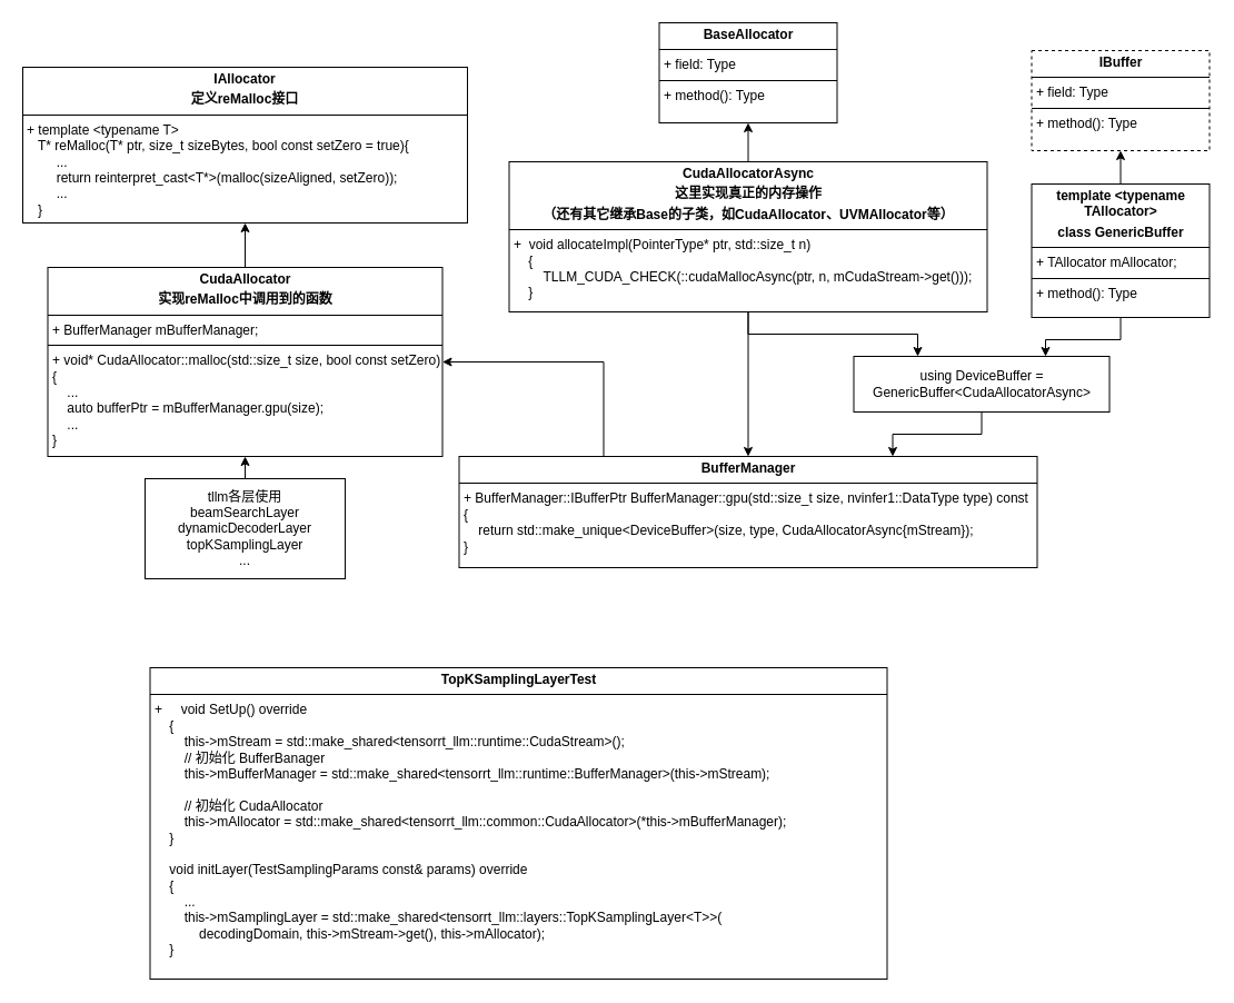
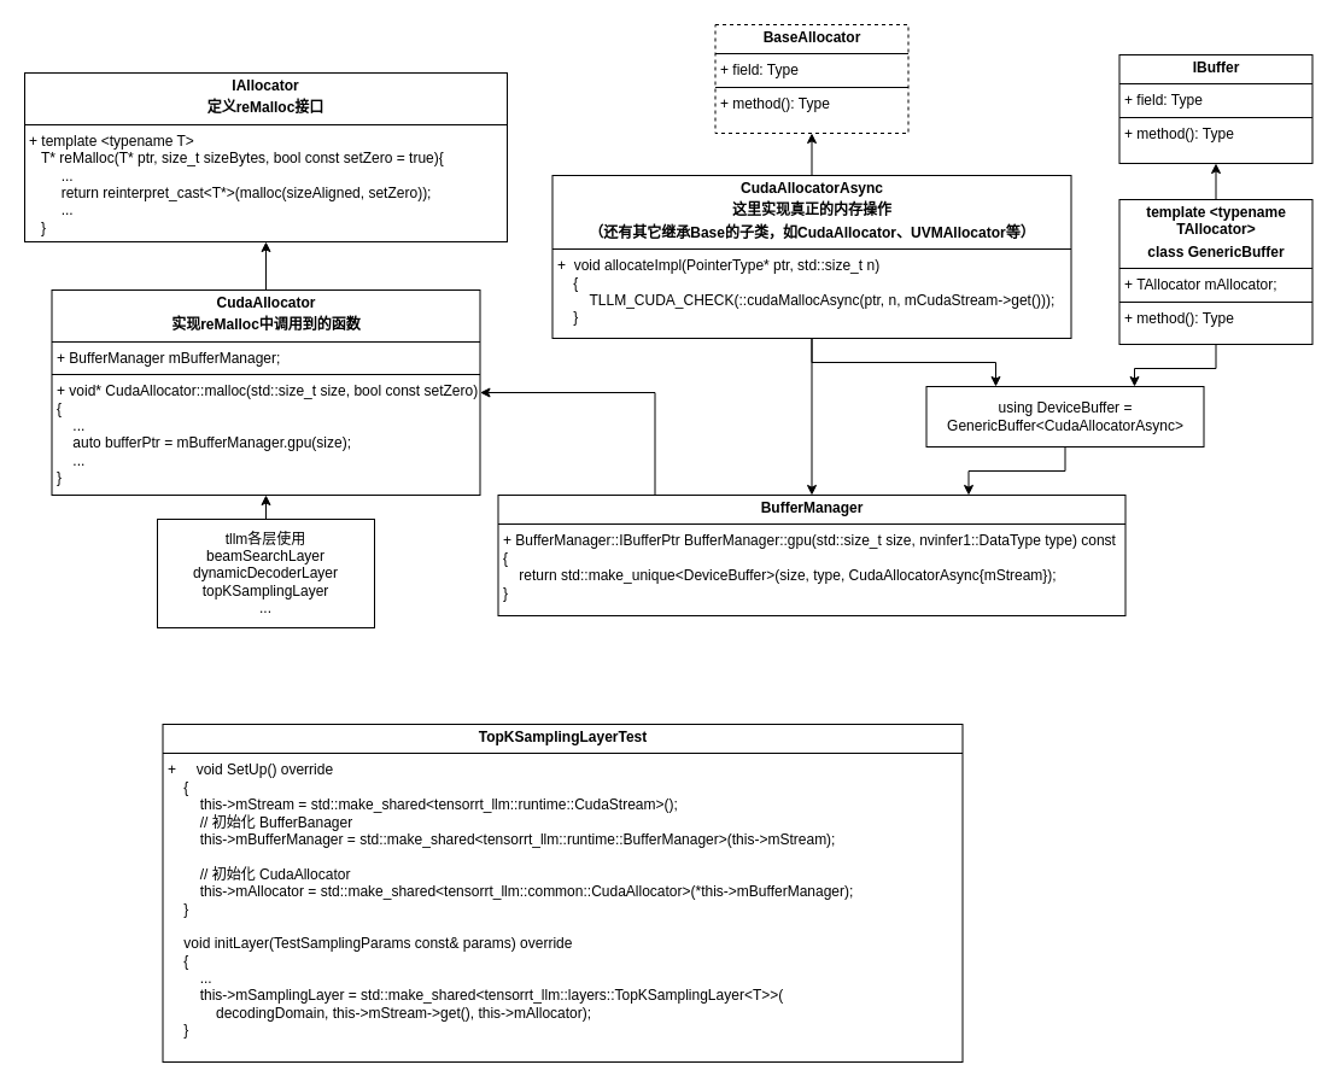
  <mxCell id="0" />
  <mxCell id="1" parent="0" />
  <mxCell id="2" value="&lt;p style=&quot;margin:0px;margin-top:4px;text-align:center;&quot;&gt;&lt;b&gt;IAllocator&lt;/b&gt;&lt;/p&gt;&lt;p style=&quot;margin:0px;margin-top:4px;text-align:center;&quot;&gt;&lt;b&gt;定义reMalloc接口&lt;/b&gt;&lt;/p&gt;&lt;hr size=&quot;1&quot; style=&quot;border-style:solid;&quot;&gt;&lt;p style=&quot;margin:0px;margin-left:4px;&quot;&gt;&lt;/p&gt;&lt;p style=&quot;margin:0px;margin-left:4px;&quot;&gt;+&amp;nbsp;&lt;span style=&quot;background-color: initial;&quot;&gt;template &amp;lt;typename T&amp;gt;&lt;/span&gt;&lt;/p&gt;&lt;p style=&quot;margin:0px;margin-left:4px;&quot;&gt;&amp;nbsp; &amp;nbsp;T* reMalloc(T* ptr, size_t sizeBytes, bool const setZero = true){&amp;nbsp;&lt;/p&gt;&lt;p style=&quot;margin:0px;margin-left:4px;&quot;&gt;&lt;span style=&quot;white-space: pre;&quot;&gt;&#09;&lt;/span&gt;...&lt;br&gt;&lt;/p&gt;&lt;p style=&quot;margin:0px;margin-left:4px;&quot;&gt;&lt;span style=&quot;white-space: pre;&quot;&gt;&#09;&lt;/span&gt;&lt;span style=&quot;background-color: initial;&quot;&gt;return reinterpret_cast&amp;lt;T*&amp;gt;(malloc(sizeAligned, setZero));&lt;/span&gt;&lt;br&gt;&lt;/p&gt;&lt;p style=&quot;margin:0px;margin-left:4px;&quot;&gt;&lt;span style=&quot;background-color: initial;&quot;&gt;&lt;span style=&quot;white-space: pre;&quot;&gt;&#09;&lt;/span&gt;...&lt;br&gt;&lt;/span&gt;&lt;/p&gt;&lt;p style=&quot;margin:0px;margin-left:4px;&quot;&gt;&amp;nbsp; &amp;nbsp;}&lt;/p&gt;" style="verticalAlign=top;align=left;overflow=fill;html=1;whiteSpace=wrap;" vertex="1" parent="1"><mxGeometry x="20" y="60" width="400" height="140" as="geometry" /></mxCell>
  <mxCell id="3" style="edgeStyle=orthogonalEdgeStyle;rounded=0;orthogonalLoop=1;jettySize=auto;html=1;exitX=0.5;exitY=0;exitDx=0;exitDy=0;entryX=0.5;entryY=1;entryDx=0;entryDy=0;" edge="1" parent="1" source="4" target="2"><mxGeometry relative="1" as="geometry" /></mxCell>
  <mxCell id="4" value="&lt;p style=&quot;margin:0px;margin-top:4px;text-align:center;&quot;&gt;&lt;b&gt;CudaAllocator&lt;/b&gt;&lt;/p&gt;&lt;p style=&quot;margin:0px;margin-top:4px;text-align:center;&quot;&gt;&lt;b&gt;实现reMalloc中调用到的函数&lt;/b&gt;&lt;/p&gt;&lt;hr size=&quot;1&quot; style=&quot;border-style:solid;&quot;&gt;&lt;p style=&quot;margin:0px;margin-left:4px;&quot;&gt;+&amp;nbsp;BufferManager mBufferManager;&lt;/p&gt;&lt;hr size=&quot;1&quot; style=&quot;border-style:solid;&quot;&gt;&lt;p style=&quot;margin:0px;margin-left:4px;&quot;&gt;+&amp;nbsp;&lt;span style=&quot;background-color: initial;&quot;&gt;void* CudaAllocator::malloc(std::size_t size, bool const setZero)&lt;/span&gt;&lt;/p&gt;&lt;p style=&quot;margin:0px;margin-left:4px;&quot;&gt;{&lt;/p&gt;&lt;p style=&quot;margin:0px;margin-left:4px;&quot;&gt;&amp;nbsp; &amp;nbsp; ...&lt;/p&gt;&lt;p style=&quot;margin:0px;margin-left:4px;&quot;&gt;&amp;nbsp; &amp;nbsp; auto bufferPtr = mBufferManager.gpu(size);&lt;/p&gt;&lt;p style=&quot;margin:0px;margin-left:4px;&quot;&gt;&amp;nbsp; &amp;nbsp; ...&lt;/p&gt;&lt;p style=&quot;margin:0px;margin-left:4px;&quot;&gt;}&lt;/p&gt;" style="verticalAlign=top;align=left;overflow=fill;html=1;whiteSpace=wrap;" vertex="1" parent="1"><mxGeometry x="42.5" y="240" width="355" height="170" as="geometry" /></mxCell>
  <mxCell id="5" style="edgeStyle=orthogonalEdgeStyle;rounded=0;orthogonalLoop=1;jettySize=auto;html=1;exitX=0.25;exitY=0;exitDx=0;exitDy=0;entryX=1;entryY=0.5;entryDx=0;entryDy=0;" edge="1" parent="1" source="6" target="4"><mxGeometry relative="1" as="geometry" /></mxCell>
  <mxCell id="6" value="&lt;p style=&quot;margin:0px;margin-top:4px;text-align:center;&quot;&gt;&lt;b&gt;BufferManager&lt;/b&gt;&lt;/p&gt;&lt;hr size=&quot;1&quot; style=&quot;border-style:solid;&quot;&gt;&lt;p style=&quot;margin:0px;margin-left:4px;&quot;&gt;+&amp;nbsp;&lt;span style=&quot;background-color: initial;&quot;&gt;BufferManager::IBufferPtr BufferManager::gpu(std::size_t size, nvinfer1::DataType type) const&lt;/span&gt;&lt;/p&gt;&lt;p style=&quot;margin:0px;margin-left:4px;&quot;&gt;{&lt;/p&gt;&lt;p style=&quot;margin:0px;margin-left:4px;&quot;&gt;&amp;nbsp; &amp;nbsp; return std::make_unique&amp;lt;DeviceBuffer&amp;gt;(size, type, CudaAllocatorAsync{mStream});&lt;/p&gt;&lt;p style=&quot;margin:0px;margin-left:4px;&quot;&gt;}&lt;/p&gt;" style="verticalAlign=top;align=left;overflow=fill;html=1;whiteSpace=wrap;" vertex="1" parent="1"><mxGeometry x="412.5" y="410" width="520" height="100" as="geometry" /></mxCell>
- <mxCell id="7" value="&lt;p style=&quot;margin:0px;margin-top:4px;text-align:center;&quot;&gt;&lt;b&gt;BaseAllocator&lt;/b&gt;&lt;/p&gt;&lt;hr size=&quot;1&quot; style=&quot;border-style:solid;&quot;&gt;&lt;p style=&quot;margin:0px;margin-left:4px;&quot;&gt;+ field: Type&lt;/p&gt;&lt;hr size=&quot;1&quot; style=&quot;border-style:solid;&quot;&gt;&lt;p style=&quot;margin:0px;margin-left:4px;&quot;&gt;+ method(): Type&lt;/p&gt;" style="verticalAlign=top;align=left;overflow=fill;html=1;whiteSpace=wrap;" vertex="1" parent="1"><mxGeometry x="592.5" y="20" width="160" height="90" as="geometry" /></mxCell>
+ <mxCell id="7" value="&lt;p style=&quot;margin:0px;margin-top:4px;text-align:center;&quot;&gt;&lt;b&gt;BaseAllocator&lt;/b&gt;&lt;/p&gt;&lt;hr size=&quot;1&quot; style=&quot;border-style:solid;&quot;&gt;&lt;p style=&quot;margin:0px;margin-left:4px;&quot;&gt;+ field: Type&lt;/p&gt;&lt;hr size=&quot;1&quot; style=&quot;border-style:solid;&quot;&gt;&lt;p style=&quot;margin:0px;margin-left:4px;&quot;&gt;+ method(): Type&lt;/p&gt;" style="verticalAlign=top;align=left;overflow=fill;html=1;whiteSpace=wrap;dashed=1;" vertex="1" parent="1"><mxGeometry x="592.5" y="20" width="160" height="90" as="geometry" /></mxCell>
  <mxCell id="8" style="edgeStyle=orthogonalEdgeStyle;rounded=0;orthogonalLoop=1;jettySize=auto;html=1;exitX=0.5;exitY=0;exitDx=0;exitDy=0;entryX=0.5;entryY=1;entryDx=0;entryDy=0;" edge="1" parent="1" source="11" target="7"><mxGeometry relative="1" as="geometry" /></mxCell>
  <mxCell id="9" style="edgeStyle=orthogonalEdgeStyle;rounded=0;orthogonalLoop=1;jettySize=auto;html=1;exitX=0.5;exitY=1;exitDx=0;exitDy=0;entryX=0.25;entryY=0;entryDx=0;entryDy=0;" edge="1" parent="1" source="11" target="16"><mxGeometry relative="1" as="geometry" /></mxCell>
  <mxCell id="10" style="edgeStyle=orthogonalEdgeStyle;rounded=0;orthogonalLoop=1;jettySize=auto;html=1;exitX=0.5;exitY=1;exitDx=0;exitDy=0;entryX=0.5;entryY=0;entryDx=0;entryDy=0;" edge="1" parent="1" source="11" target="6"><mxGeometry relative="1" as="geometry" /></mxCell>
  <mxCell id="11" value="&lt;p style=&quot;margin:0px;margin-top:4px;text-align:center;&quot;&gt;&lt;b&gt;CudaAllocatorAsync&lt;/b&gt;&lt;/p&gt;&lt;p style=&quot;text-align: center; margin: 4px 0px 0px;&quot;&gt;&lt;b&gt;这里实现真正的内存操作&lt;/b&gt;&lt;/p&gt;&lt;p style=&quot;text-align: center; margin: 4px 0px 0px;&quot;&gt;&lt;b&gt;（还有其它继承Base的子类，如&lt;/b&gt;&lt;span style=&quot;background-color: initial;&quot;&gt;&lt;b&gt;CudaAllocator、&lt;/b&gt;&lt;/span&gt;&lt;span style=&quot;background-color: initial;&quot;&gt;&lt;b&gt;UVMAllocator等&lt;/b&gt;&lt;/span&gt;&lt;b style=&quot;background-color: initial;&quot;&gt;）&lt;/b&gt;&lt;/p&gt;&lt;hr size=&quot;1&quot; style=&quot;border-style:solid;&quot;&gt;&lt;p style=&quot;margin:0px;margin-left:4px;&quot;&gt;&lt;/p&gt;&lt;p style=&quot;margin:0px;margin-left:4px;&quot;&gt;+&amp;nbsp;&lt;span style=&quot;background-color: initial;&quot;&gt;&amp;nbsp;void allocateImpl(PointerType* ptr, std::size_t n)&lt;/span&gt;&lt;/p&gt;&lt;p style=&quot;margin:0px;margin-left:4px;&quot;&gt;&amp;nbsp; &amp;nbsp; {&lt;/p&gt;&lt;p style=&quot;margin:0px;margin-left:4px;&quot;&gt;&amp;nbsp; &amp;nbsp; &amp;nbsp; &amp;nbsp; TLLM_CUDA_CHECK(::cudaMallocAsync(ptr, n, mCudaStream-&amp;gt;get()));&lt;/p&gt;&lt;p style=&quot;margin:0px;margin-left:4px;&quot;&gt;&amp;nbsp; &amp;nbsp; }&lt;/p&gt;" style="verticalAlign=top;align=left;overflow=fill;html=1;whiteSpace=wrap;" vertex="1" parent="1"><mxGeometry x="457.5" y="145" width="430" height="135" as="geometry" /></mxCell>
- <mxCell id="12" value="&lt;p style=&quot;margin:0px;margin-top:4px;text-align:center;&quot;&gt;&lt;b&gt;IBuffer&lt;/b&gt;&lt;/p&gt;&lt;hr size=&quot;1&quot; style=&quot;border-style:solid;&quot;&gt;&lt;p style=&quot;margin:0px;margin-left:4px;&quot;&gt;+ field: Type&lt;/p&gt;&lt;hr size=&quot;1&quot; style=&quot;border-style:solid;&quot;&gt;&lt;p style=&quot;margin:0px;margin-left:4px;&quot;&gt;+ method(): Type&lt;/p&gt;" style="verticalAlign=top;align=left;overflow=fill;html=1;whiteSpace=wrap;dashed=1;" vertex="1" parent="1"><mxGeometry x="927.5" y="45" width="160" height="90" as="geometry" /></mxCell>
+ <mxCell id="12" value="&lt;p style=&quot;margin:0px;margin-top:4px;text-align:center;&quot;&gt;&lt;b&gt;IBuffer&lt;/b&gt;&lt;/p&gt;&lt;hr size=&quot;1&quot; style=&quot;border-style:solid;&quot;&gt;&lt;p style=&quot;margin:0px;margin-left:4px;&quot;&gt;+ field: Type&lt;/p&gt;&lt;hr size=&quot;1&quot; style=&quot;border-style:solid;&quot;&gt;&lt;p style=&quot;margin:0px;margin-left:4px;&quot;&gt;+ method(): Type&lt;/p&gt;" style="verticalAlign=top;align=left;overflow=fill;html=1;whiteSpace=wrap;" vertex="1" parent="1"><mxGeometry x="927.5" y="45" width="160" height="90" as="geometry" /></mxCell>
  <mxCell id="13" style="edgeStyle=orthogonalEdgeStyle;rounded=0;orthogonalLoop=1;jettySize=auto;html=1;exitX=0.5;exitY=0;exitDx=0;exitDy=0;entryX=0.5;entryY=1;entryDx=0;entryDy=0;" edge="1" parent="1" source="17" target="12"><mxGeometry relative="1" as="geometry"><mxPoint x="1007.5" y="180" as="sourcePoint" /></mxGeometry></mxCell>
  <mxCell id="14" style="edgeStyle=orthogonalEdgeStyle;rounded=0;orthogonalLoop=1;jettySize=auto;html=1;exitX=0.5;exitY=1;exitDx=0;exitDy=0;entryX=0.75;entryY=0;entryDx=0;entryDy=0;" edge="1" parent="1" source="17" target="16"><mxGeometry relative="1" as="geometry"><mxPoint x="907.5" y="320" as="targetPoint" /><mxPoint x="1047.5" y="260" as="sourcePoint" /></mxGeometry></mxCell>
  <mxCell id="15" style="edgeStyle=orthogonalEdgeStyle;rounded=0;orthogonalLoop=1;jettySize=auto;html=1;exitX=0.5;exitY=1;exitDx=0;exitDy=0;entryX=0.75;entryY=0;entryDx=0;entryDy=0;" edge="1" parent="1" source="16" target="6"><mxGeometry relative="1" as="geometry" /></mxCell>
  <mxCell id="16" value="using DeviceBuffer = GenericBuffer&amp;lt;CudaAllocatorAsync&amp;gt;" style="html=1;whiteSpace=wrap;" vertex="1" parent="1"><mxGeometry x="767.5" y="320" width="230" height="50" as="geometry" /></mxCell>
  <mxCell id="17" value="&lt;p style=&quot;margin:0px;margin-top:4px;text-align:center;&quot;&gt;&lt;b&gt;template &amp;lt;typename TAllocator&amp;gt;&lt;/b&gt;&lt;/p&gt;&lt;p style=&quot;margin:0px;margin-top:4px;text-align:center;&quot;&gt;&lt;b&gt;class GenericBuffer&lt;/b&gt;&lt;/p&gt;&lt;hr size=&quot;1&quot; style=&quot;border-style:solid;&quot;&gt;&lt;p style=&quot;margin:0px;margin-left:4px;&quot;&gt;+ TAllocator mAllocator;&lt;/p&gt;&lt;hr size=&quot;1&quot; style=&quot;border-style:solid;&quot;&gt;&lt;p style=&quot;margin:0px;margin-left:4px;&quot;&gt;+ method(): Type&lt;/p&gt;" style="verticalAlign=top;align=left;overflow=fill;html=1;whiteSpace=wrap;" vertex="1" parent="1"><mxGeometry x="927.5" y="165" width="160" height="120" as="geometry" /></mxCell>
  <mxCell id="18" style="edgeStyle=orthogonalEdgeStyle;rounded=0;orthogonalLoop=1;jettySize=auto;html=1;exitX=0.5;exitY=0;exitDx=0;exitDy=0;entryX=0.5;entryY=1;entryDx=0;entryDy=0;" edge="1" parent="1" source="19" target="4"><mxGeometry relative="1" as="geometry" /></mxCell>
  <mxCell id="19" value="tllm各层使用&lt;div&gt;beamSearchLayer&lt;/div&gt;&lt;div&gt;dynamicDecoderLayer&lt;/div&gt;&lt;div&gt;topKSamplingLayer&lt;/div&gt;&lt;div&gt;...&lt;/div&gt;" style="html=1;whiteSpace=wrap;" vertex="1" parent="1"><mxGeometry x="130" y="430" width="180" height="90" as="geometry" /></mxCell>
  <mxCell id="20" value="&lt;p style=&quot;margin:0px;margin-top:4px;text-align:center;&quot;&gt;&lt;b&gt;TopKSamplingLayerTest&lt;/b&gt;&lt;br&gt;&lt;/p&gt;&lt;hr size=&quot;1&quot; style=&quot;border-style:solid;&quot;&gt;&lt;p style=&quot;margin:0px;margin-left:4px;&quot;&gt;&lt;/p&gt;&lt;p style=&quot;margin:0px;margin-left:4px;&quot;&gt;+&amp;nbsp;&lt;span style=&quot;background-color: initial;&quot;&gt;&amp;nbsp; &amp;nbsp; void SetUp() override&lt;/span&gt;&lt;/p&gt;&lt;p style=&quot;margin:0px;margin-left:4px;&quot;&gt;&amp;nbsp; &amp;nbsp; {&lt;/p&gt;&lt;p style=&quot;margin:0px;margin-left:4px;&quot;&gt;&amp;nbsp; &amp;nbsp; &amp;nbsp; &amp;nbsp; this-&amp;gt;mStream = std::make_shared&amp;lt;tensorrt_llm::runtime::CudaStream&amp;gt;();&lt;/p&gt;&lt;p style=&quot;margin:0px;margin-left:4px;&quot;&gt;&lt;span style=&quot;white-space: pre;&quot;&gt;&#09;&lt;/span&gt;// 初始化 BufferBanager&lt;br&gt;&lt;/p&gt;&lt;p style=&quot;margin:0px;margin-left:4px;&quot;&gt;&amp;nbsp; &amp;nbsp; &amp;nbsp; &amp;nbsp; this-&amp;gt;mBufferManager = std::make_shared&amp;lt;tensorrt_llm::runtime::BufferManager&amp;gt;(this-&amp;gt;mStream);&lt;/p&gt;&lt;p style=&quot;margin:0px;margin-left:4px;&quot;&gt;&lt;span style=&quot;white-space: pre;&quot;&gt;&#09;&lt;/span&gt;&lt;/p&gt;&lt;p style=&quot;margin:0px;margin-left:4px;&quot;&gt;&lt;span style=&quot;background-color: initial;&quot;&gt;&lt;span style=&quot;white-space: pre;&quot;&gt;&#09;&lt;/span&gt;// 初始化 CudaAllocator&lt;/span&gt;&lt;br&gt;&lt;/p&gt;&lt;p style=&quot;margin:0px;margin-left:4px;&quot;&gt;&amp;nbsp; &amp;nbsp; &amp;nbsp; &amp;nbsp; this-&amp;gt;mAllocator = std::make_shared&amp;lt;tensorrt_llm::common::CudaAllocator&amp;gt;(*this-&amp;gt;mBufferManager);&lt;/p&gt;&lt;p style=&quot;margin:0px;margin-left:4px;&quot;&gt;&amp;nbsp; &amp;nbsp; }&lt;/p&gt;&lt;p style=&quot;margin:0px;margin-left:4px;&quot;&gt;&lt;br&gt;&lt;/p&gt;&lt;p style=&quot;margin:0px;margin-left:4px;&quot;&gt;&amp;nbsp; &amp;nbsp; void initLayer(TestSamplingParams const&amp;amp; params) override&lt;/p&gt;&lt;p style=&quot;margin:0px;margin-left:4px;&quot;&gt;&amp;nbsp; &amp;nbsp; {&lt;/p&gt;&lt;p style=&quot;margin:0px;margin-left:4px;&quot;&gt;&amp;nbsp; &amp;nbsp; &amp;nbsp; &amp;nbsp; ...&lt;/p&gt;&lt;p style=&quot;margin:0px;margin-left:4px;&quot;&gt;&amp;nbsp; &amp;nbsp; &amp;nbsp; &amp;nbsp; this-&amp;gt;mSamplingLayer = std::make_shared&amp;lt;tensorrt_llm::layers::TopKSamplingLayer&amp;lt;T&amp;gt;&amp;gt;(&lt;/p&gt;&lt;p style=&quot;margin:0px;margin-left:4px;&quot;&gt;&amp;nbsp; &amp;nbsp; &amp;nbsp; &amp;nbsp; &amp;nbsp; &amp;nbsp; decodingDomain, this-&amp;gt;mStream-&amp;gt;get(), this-&amp;gt;mAllocator);&lt;/p&gt;&lt;p style=&quot;margin:0px;margin-left:4px;&quot;&gt;&amp;nbsp; &amp;nbsp; }&lt;/p&gt;" style="verticalAlign=top;align=left;overflow=fill;html=1;whiteSpace=wrap;" vertex="1" parent="1"><mxGeometry x="134.5" y="600" width="663" height="280" as="geometry" /></mxCell>
